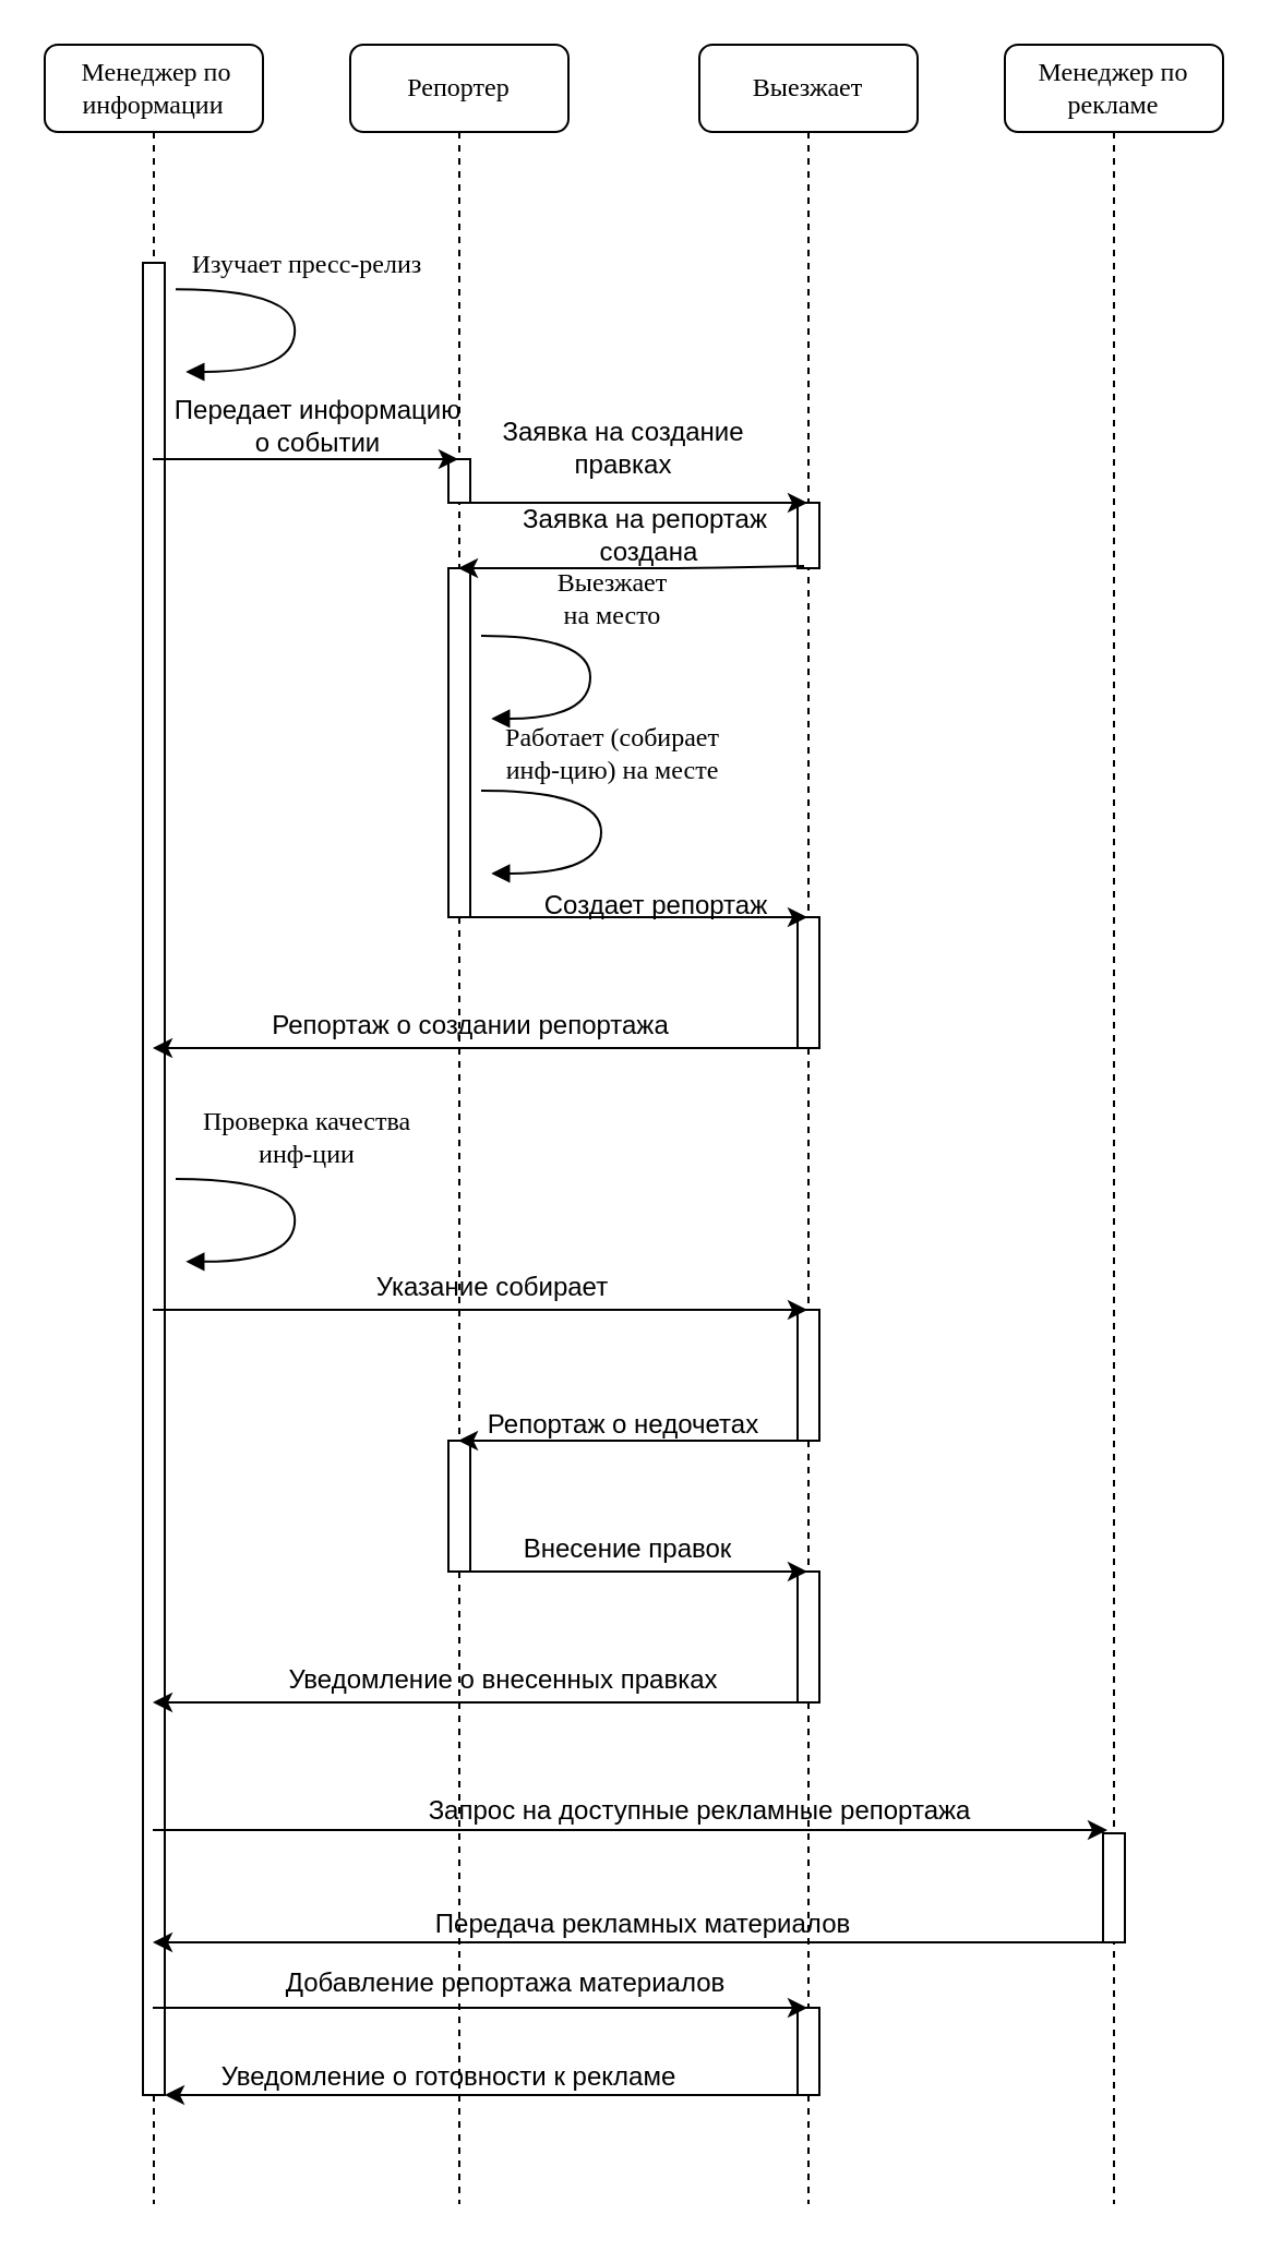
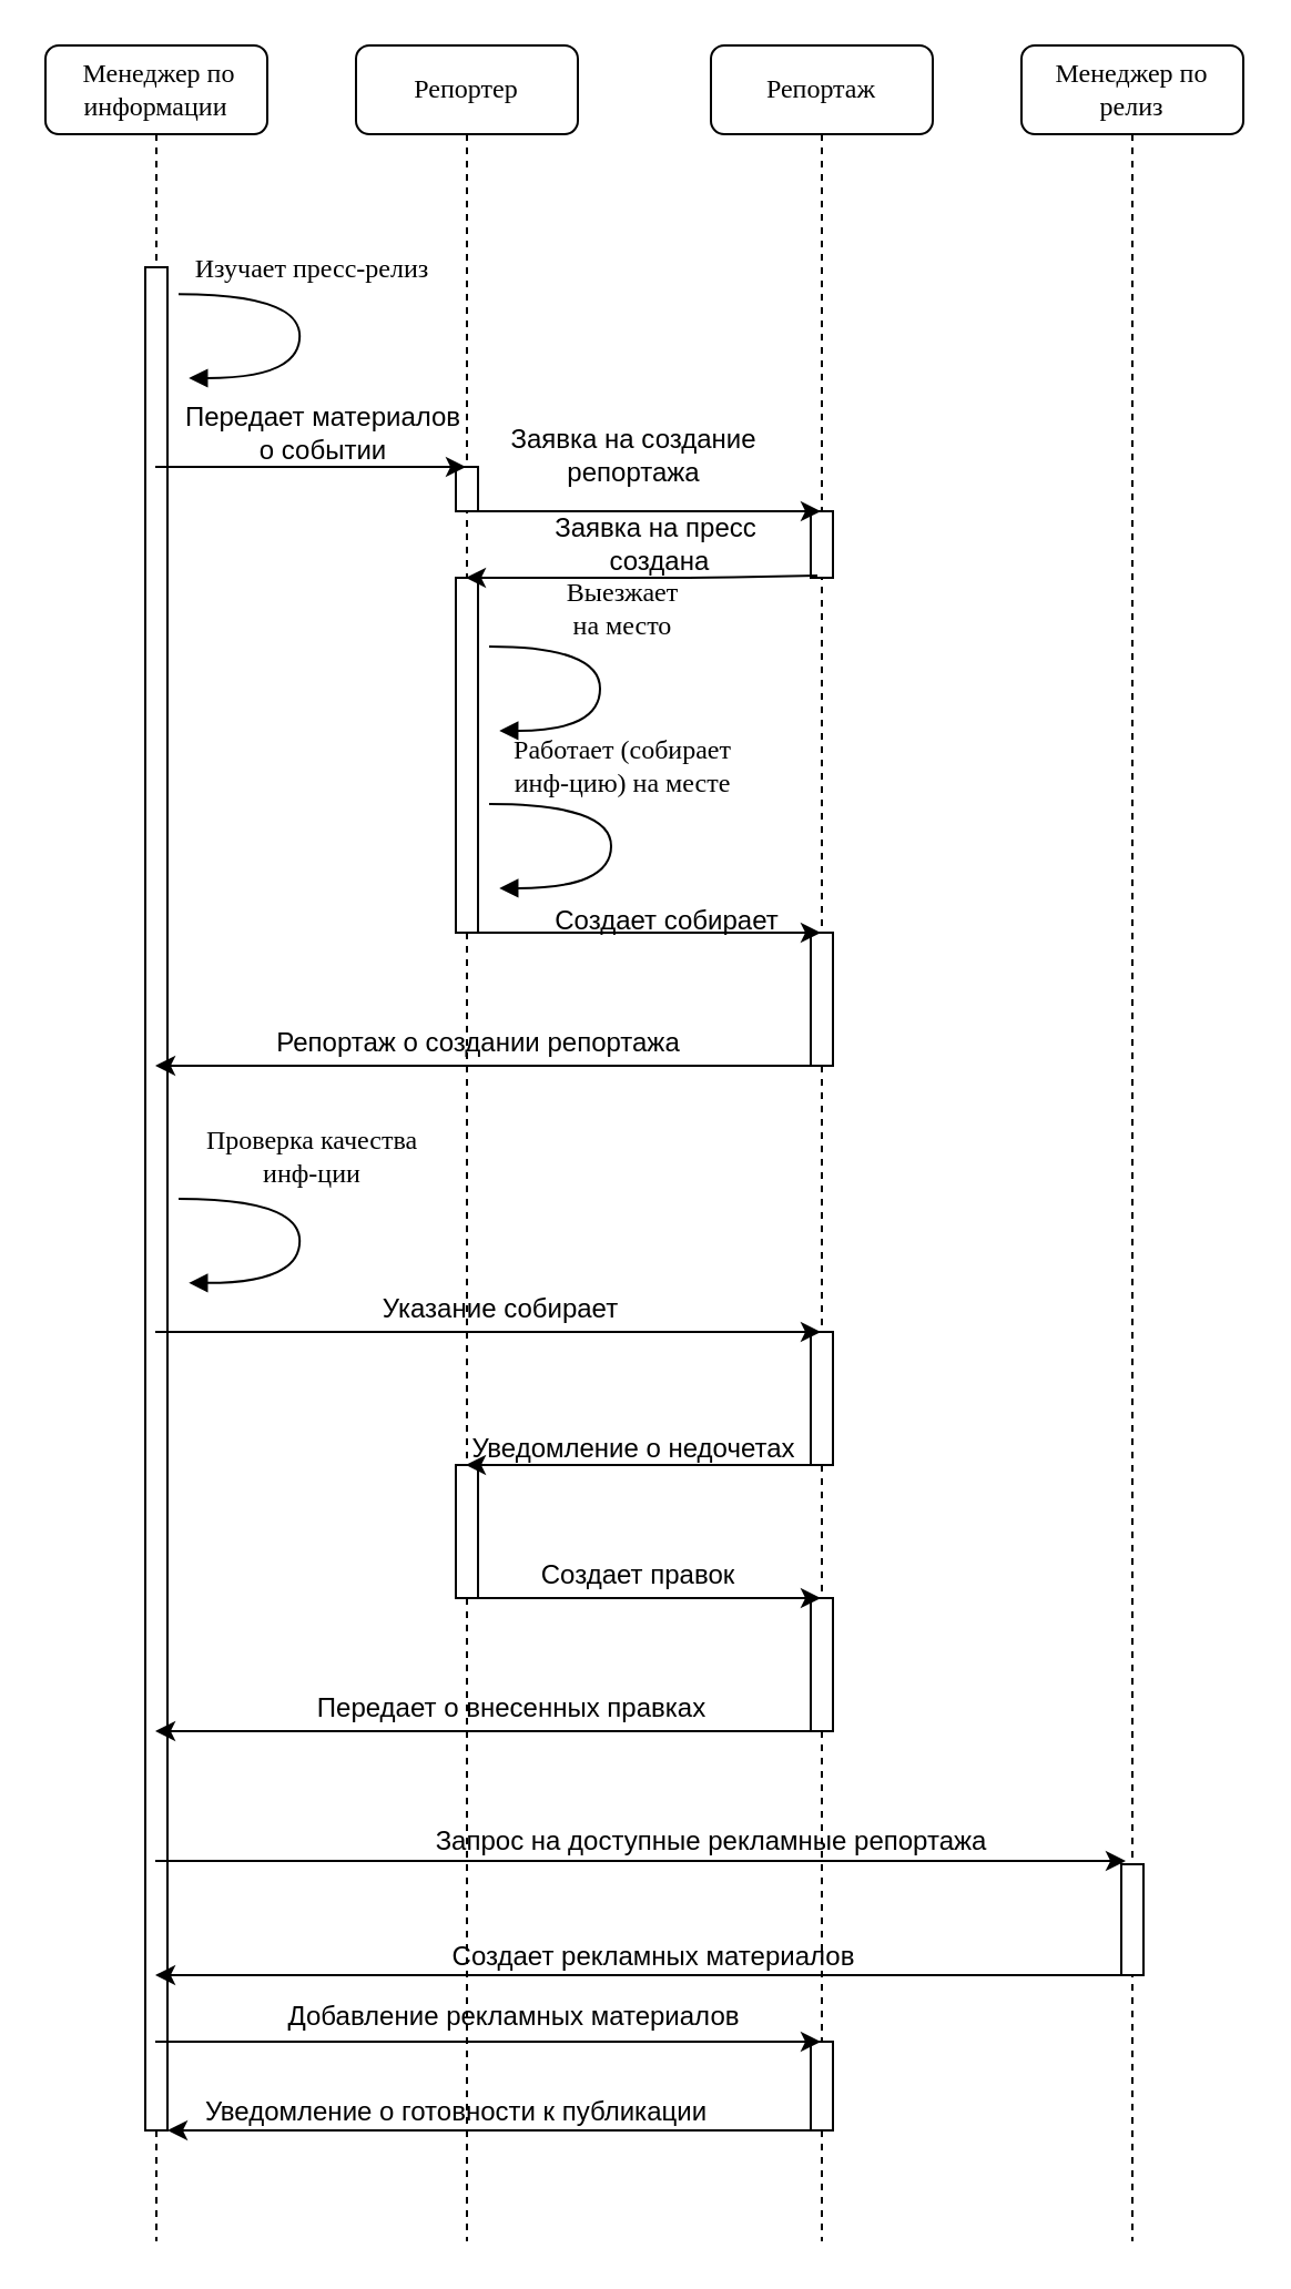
  <mxCell id="0" />
  <mxCell id="1" parent="0" />
  <mxCell id="2" value="Репортер" style="shape=umlLifeline;perimeter=lifelinePerimeter;whiteSpace=wrap;html=1;container=1;collapsible=0;recursiveResize=0;outlineConnect=0;rounded=1;shadow=0;comic=0;labelBackgroundColor=none;strokeWidth=1;fontFamily=Verdana;fontSize=12;align=center;" parent="1" vertex="1"><mxGeometry x="160" y="20" width="100" height="990" as="geometry" /></mxCell>
  <mxCell id="3" value="" style="html=1;points=[];perimeter=orthogonalPerimeter;rounded=0;shadow=0;comic=0;labelBackgroundColor=none;strokeWidth=1;fontFamily=Verdana;fontSize=12;align=center;" parent="2" vertex="1"><mxGeometry x="45" y="190" width="10" height="20" as="geometry" /></mxCell>
  <mxCell id="4" value="" style="html=1;points=[];perimeter=orthogonalPerimeter;rounded=0;shadow=0;comic=0;labelBackgroundColor=none;strokeWidth=1;fontFamily=Verdana;fontSize=12;align=center;" vertex="1" parent="2"><mxGeometry x="45" y="640" width="10" height="60" as="geometry" /></mxCell>
  <mxCell id="5" value="" style="html=1;points=[];perimeter=orthogonalPerimeter;rounded=0;shadow=0;comic=0;labelBackgroundColor=none;strokeWidth=1;fontFamily=Verdana;fontSize=12;align=center;" vertex="1" parent="2"><mxGeometry x="45" y="240" width="10" height="160" as="geometry" /></mxCell>
- <mxCell id="6" value="Добавление репортажа материалов" style="text;html=1;align=center;verticalAlign=middle;resizable=0;points=[];autosize=1;" vertex="1" parent="2"><mxGeometry x="-39.5" y="879" width="220" height="20" as="geometry" /></mxCell>
- <mxCell id="7" value="Уведомление о готовности к рекламе" style="text;html=1;align=center;verticalAlign=middle;resizable=0;points=[];autosize=1;" vertex="1" parent="2"><mxGeometry x="-80" y="922" width="250" height="20" as="geometry" /></mxCell>
- <mxCell id="8" value="Выезжает" style="shape=umlLifeline;perimeter=lifelinePerimeter;whiteSpace=wrap;html=1;container=1;collapsible=0;recursiveResize=0;outlineConnect=0;rounded=1;shadow=0;comic=0;labelBackgroundColor=none;strokeWidth=1;fontFamily=Verdana;fontSize=12;align=center;" parent="1" vertex="1"><mxGeometry x="320" y="20" width="100" height="990" as="geometry" /></mxCell>
+ <mxCell id="6" value="Добавление рекламных материалов" style="text;html=1;align=center;verticalAlign=middle;resizable=0;points=[];autosize=1;" vertex="1" parent="2"><mxGeometry x="-39.5" y="879" width="220" height="20" as="geometry" /></mxCell>
+ <mxCell id="7" value="Уведомление о готовности к публикации" style="text;html=1;align=center;verticalAlign=middle;resizable=0;points=[];autosize=1;" vertex="1" parent="2"><mxGeometry x="-80" y="922" width="250" height="20" as="geometry" /></mxCell>
+ <mxCell id="8" value="Репортаж" style="shape=umlLifeline;perimeter=lifelinePerimeter;whiteSpace=wrap;html=1;container=1;collapsible=0;recursiveResize=0;outlineConnect=0;rounded=1;shadow=0;comic=0;labelBackgroundColor=none;strokeWidth=1;fontFamily=Verdana;fontSize=12;align=center;" parent="1" vertex="1"><mxGeometry x="320" y="20" width="100" height="990" as="geometry" /></mxCell>
  <mxCell id="9" value="" style="html=1;points=[];perimeter=orthogonalPerimeter;rounded=0;shadow=0;comic=0;labelBackgroundColor=none;strokeWidth=1;fontFamily=Verdana;fontSize=12;align=center;" parent="8" vertex="1"><mxGeometry x="45" y="210" width="10" height="30" as="geometry" /></mxCell>
  <mxCell id="10" value="" style="html=1;points=[];perimeter=orthogonalPerimeter;rounded=0;shadow=0;comic=0;labelBackgroundColor=none;strokeWidth=1;fontFamily=Verdana;fontSize=12;align=center;" vertex="1" parent="8"><mxGeometry x="45" y="580" width="10" height="60" as="geometry" /></mxCell>
  <mxCell id="11" value="" style="html=1;points=[];perimeter=orthogonalPerimeter;rounded=0;shadow=0;comic=0;labelBackgroundColor=none;strokeWidth=1;fontFamily=Verdana;fontSize=12;align=center;" vertex="1" parent="8"><mxGeometry x="45" y="400" width="10" height="60" as="geometry" /></mxCell>
  <mxCell id="12" value="" style="html=1;points=[];perimeter=orthogonalPerimeter;rounded=0;shadow=0;comic=0;labelBackgroundColor=none;strokeWidth=1;fontFamily=Verdana;fontSize=12;align=center;" vertex="1" parent="8"><mxGeometry x="45" y="700" width="10" height="60" as="geometry" /></mxCell>
  <mxCell id="13" value="" style="html=1;points=[];perimeter=orthogonalPerimeter;rounded=0;shadow=0;comic=0;labelBackgroundColor=none;strokeWidth=1;fontFamily=Verdana;fontSize=12;align=center;" vertex="1" parent="8"><mxGeometry x="45" y="900" width="10" height="40" as="geometry" /></mxCell>
- <mxCell id="14" value="Менеджер по&lt;br&gt;рекламе" style="shape=umlLifeline;perimeter=lifelinePerimeter;whiteSpace=wrap;html=1;container=1;collapsible=0;recursiveResize=0;outlineConnect=0;rounded=1;shadow=0;comic=0;labelBackgroundColor=none;strokeWidth=1;fontFamily=Verdana;fontSize=12;align=center;" parent="1" vertex="1"><mxGeometry x="460" y="20" width="100" height="990" as="geometry" /></mxCell>
+ <mxCell id="14" value="Менеджер по&lt;br&gt;релиз" style="shape=umlLifeline;perimeter=lifelinePerimeter;whiteSpace=wrap;html=1;container=1;collapsible=0;recursiveResize=0;outlineConnect=0;rounded=1;shadow=0;comic=0;labelBackgroundColor=none;strokeWidth=1;fontFamily=Verdana;fontSize=12;align=center;" parent="1" vertex="1"><mxGeometry x="460" y="20" width="100" height="990" as="geometry" /></mxCell>
  <mxCell id="15" value="" style="html=1;points=[];perimeter=orthogonalPerimeter;rounded=0;shadow=0;comic=0;labelBackgroundColor=none;strokeWidth=1;fontFamily=Verdana;fontSize=12;align=center;" parent="14" vertex="1"><mxGeometry x="45" y="820" width="10" height="50" as="geometry" /></mxCell>
  <mxCell id="16" value="&amp;nbsp;Менеджер по&lt;br&gt;информации" style="shape=umlLifeline;perimeter=lifelinePerimeter;whiteSpace=wrap;html=1;container=1;collapsible=0;recursiveResize=0;outlineConnect=0;rounded=1;shadow=0;comic=0;labelBackgroundColor=none;strokeWidth=1;fontFamily=Verdana;fontSize=12;align=center;" parent="1" vertex="1"><mxGeometry x="20" y="20" width="100" height="990" as="geometry" /></mxCell>
  <mxCell id="17" value="" style="html=1;points=[];perimeter=orthogonalPerimeter;rounded=0;shadow=0;comic=0;labelBackgroundColor=none;strokeWidth=1;fontFamily=Verdana;fontSize=12;align=center;" parent="16" vertex="1"><mxGeometry x="45" y="100" width="10" height="840" as="geometry" /></mxCell>
  <mxCell id="18" value="Изучает пресс-релиз" style="html=1;verticalAlign=bottom;endArrow=block;labelBackgroundColor=none;fontFamily=Verdana;fontSize=12;elbow=vertical;edgeStyle=orthogonalEdgeStyle;curved=1;entryX=1;entryY=0.286;entryPerimeter=0;exitX=1.038;exitY=0.345;exitPerimeter=0;" edge="1" parent="1"><mxGeometry x="-0.234" y="6" relative="1" as="geometry"><mxPoint x="80" y="132.08" as="sourcePoint" /><mxPoint x="84.62" y="170" as="targetPoint" /><Array as="points"><mxPoint x="134.62" y="131.98" /><mxPoint x="134.62" y="169.98" /></Array><mxPoint x="-1" y="-2" as="offset" /></mxGeometry></mxCell>
  <mxCell id="19" value="" style="endArrow=classic;html=1;" edge="1" parent="1" source="16" target="2"><mxGeometry width="50" height="50" relative="1" as="geometry"><mxPoint x="120" y="360" as="sourcePoint" /><mxPoint x="170" y="310" as="targetPoint" /><Array as="points"><mxPoint x="150" y="210" /></Array></mxGeometry></mxCell>
- <mxCell id="20" value="Передает информацию&lt;br&gt;о событии" style="text;html=1;align=center;verticalAlign=middle;resizable=0;points=[];autosize=1;" vertex="1" parent="1"><mxGeometry x="70" y="180" width="150" height="30" as="geometry" /></mxCell>
+ <mxCell id="20" value="Передает материалов&lt;br&gt;о событии" style="text;html=1;align=center;verticalAlign=middle;resizable=0;points=[];autosize=1;" vertex="1" parent="1"><mxGeometry x="70" y="180" width="150" height="30" as="geometry" /></mxCell>
  <mxCell id="21" value="Выезжает&lt;br&gt;на место" style="html=1;verticalAlign=bottom;endArrow=block;labelBackgroundColor=none;fontFamily=Verdana;fontSize=12;elbow=vertical;edgeStyle=orthogonalEdgeStyle;curved=1;entryX=1;entryY=0.286;entryPerimeter=0;exitX=1.038;exitY=0.345;exitPerimeter=0;" edge="1" parent="1"><mxGeometry x="-0.25" y="-10" relative="1" as="geometry"><mxPoint x="220" y="291.04" as="sourcePoint" /><mxPoint x="224.62" y="328.96" as="targetPoint" /><Array as="points"><mxPoint x="270" y="291" /><mxPoint x="270" y="329" /></Array><mxPoint x="20" as="offset" /></mxGeometry></mxCell>
  <mxCell id="22" value="Работает (собирает&lt;br&gt;инф-цию) на месте" style="html=1;verticalAlign=bottom;endArrow=block;labelBackgroundColor=none;fontFamily=Verdana;fontSize=12;elbow=vertical;edgeStyle=orthogonalEdgeStyle;curved=1;entryX=1;entryY=0.286;entryPerimeter=0;exitX=1.038;exitY=0.345;exitPerimeter=0;" edge="1" parent="1"><mxGeometry x="-0.233" y="-5" relative="1" as="geometry"><mxPoint x="220" y="362.04" as="sourcePoint" /><mxPoint x="224.62" y="399.96" as="targetPoint" /><Array as="points"><mxPoint x="275" y="362" /><mxPoint x="275" y="400" /></Array><mxPoint x="10" as="offset" /></mxGeometry></mxCell>
  <mxCell id="23" value="" style="endArrow=classic;html=1;" edge="1" parent="1" source="2" target="8"><mxGeometry width="50" height="50" relative="1" as="geometry"><mxPoint x="290" y="550" as="sourcePoint" /><mxPoint x="340" y="500" as="targetPoint" /><Array as="points"><mxPoint x="250" y="420" /></Array></mxGeometry></mxCell>
- <mxCell id="24" value="Создает репортаж" style="text;html=1;align=center;verticalAlign=middle;resizable=0;points=[];autosize=1;" vertex="1" parent="1"><mxGeometry x="240" y="405" width="120" height="20" as="geometry" /></mxCell>
+ <mxCell id="24" value="Создает собирает" style="text;html=1;align=center;verticalAlign=middle;resizable=0;points=[];autosize=1;" vertex="1" parent="1"><mxGeometry x="240" y="405" width="120" height="20" as="geometry" /></mxCell>
  <mxCell id="25" value="" style="endArrow=classic;html=1;" edge="1" parent="1" source="8" target="16"><mxGeometry width="50" height="50" relative="1" as="geometry"><mxPoint x="250" y="640" as="sourcePoint" /><mxPoint x="300" y="590" as="targetPoint" /><Array as="points"><mxPoint x="330" y="480" /><mxPoint x="290" y="480" /></Array></mxGeometry></mxCell>
  <mxCell id="26" value="Репортаж о создании репортажа" style="text;html=1;align=center;verticalAlign=middle;resizable=0;points=[];autosize=1;" vertex="1" parent="1"><mxGeometry x="105" y="460" width="220" height="20" as="geometry" /></mxCell>
  <mxCell id="27" value="Проверка качества&lt;br&gt;инф-ции" style="html=1;verticalAlign=bottom;endArrow=block;labelBackgroundColor=none;fontFamily=Verdana;fontSize=12;elbow=vertical;edgeStyle=orthogonalEdgeStyle;curved=1;entryX=1;entryY=0.286;entryPerimeter=0;exitX=1.038;exitY=0.345;exitPerimeter=0;" edge="1" parent="1"><mxGeometry x="-0.234" y="6" relative="1" as="geometry"><mxPoint x="80" y="540" as="sourcePoint" /><mxPoint x="84.62" y="577.92" as="targetPoint" /><Array as="points"><mxPoint x="134.62" y="539.9" /><mxPoint x="134.62" y="577.9" /></Array><mxPoint x="-1" y="-2" as="offset" /></mxGeometry></mxCell>
  <mxCell id="28" value="" style="endArrow=classic;html=1;" edge="1" parent="1" source="16" target="8"><mxGeometry width="50" height="50" relative="1" as="geometry"><mxPoint x="140" y="680" as="sourcePoint" /><mxPoint x="310" y="620" as="targetPoint" /><Array as="points"><mxPoint x="130" y="600" /></Array></mxGeometry></mxCell>
  <mxCell id="29" value="Указание собирает" style="text;html=1;align=center;verticalAlign=middle;resizable=0;points=[];autosize=1;" vertex="1" parent="1"><mxGeometry x="160" y="580" width="130" height="20" as="geometry" /></mxCell>
  <mxCell id="30" value="" style="endArrow=classic;html=1;" edge="1" parent="1" source="8" target="2"><mxGeometry width="50" height="50" relative="1" as="geometry"><mxPoint x="280" y="740" as="sourcePoint" /><mxPoint x="340" y="720" as="targetPoint" /><Array as="points"><mxPoint x="250" y="660" /></Array></mxGeometry></mxCell>
- <mxCell id="31" value="Репортаж о недочетах" style="text;html=1;align=center;verticalAlign=middle;resizable=0;points=[];autosize=1;" vertex="1" parent="1"><mxGeometry x="200" y="643" width="170" height="20" as="geometry" /></mxCell>
+ <mxCell id="31" value="Уведомление о недочетах" style="text;html=1;align=center;verticalAlign=middle;resizable=0;points=[];autosize=1;" vertex="1" parent="1"><mxGeometry x="200" y="643" width="170" height="20" as="geometry" /></mxCell>
  <mxCell id="32" value="" style="endArrow=classic;html=1;" edge="1" parent="1" source="2" target="8"><mxGeometry width="50" height="50" relative="1" as="geometry"><mxPoint x="370" y="370" as="sourcePoint" /><mxPoint x="420" y="320" as="targetPoint" /><Array as="points"><mxPoint x="280" y="230" /></Array></mxGeometry></mxCell>
- <mxCell id="33" value="Заявка на создание&lt;br&gt;правках" style="text;html=1;align=center;verticalAlign=middle;resizable=0;points=[];autosize=1;" vertex="1" parent="1"><mxGeometry x="220" y="190" width="130" height="30" as="geometry" /></mxCell>
+ <mxCell id="33" value="Заявка на создание&lt;br&gt;репортажа" style="text;html=1;align=center;verticalAlign=middle;resizable=0;points=[];autosize=1;" vertex="1" parent="1"><mxGeometry x="220" y="190" width="130" height="30" as="geometry" /></mxCell>
  <mxCell id="34" value="" style="endArrow=classic;html=1;exitX=0.3;exitY=0.967;exitDx=0;exitDy=0;exitPerimeter=0;" edge="1" parent="1" source="9" target="2"><mxGeometry width="50" height="50" relative="1" as="geometry"><mxPoint x="360" y="250" as="sourcePoint" /><mxPoint x="360" y="310" as="targetPoint" /><Array as="points"><mxPoint x="320" y="260" /></Array></mxGeometry></mxCell>
- <mxCell id="35" value="Заявка на репортаж&lt;br&gt;&amp;nbsp;создана" style="text;html=1;align=center;verticalAlign=middle;resizable=0;points=[];autosize=1;" vertex="1" parent="1"><mxGeometry x="230" y="230" width="130" height="30" as="geometry" /></mxCell>
+ <mxCell id="35" value="Заявка на пресс&lt;br&gt;&amp;nbsp;создана" style="text;html=1;align=center;verticalAlign=middle;resizable=0;points=[];autosize=1;" vertex="1" parent="1"><mxGeometry x="230" y="230" width="130" height="30" as="geometry" /></mxCell>
  <mxCell id="36" value="" style="endArrow=classic;html=1;" edge="1" parent="1" source="2" target="8"><mxGeometry width="50" height="50" relative="1" as="geometry"><mxPoint x="370" y="680" as="sourcePoint" /><mxPoint x="420" y="630" as="targetPoint" /><Array as="points"><mxPoint x="310" y="720" /></Array></mxGeometry></mxCell>
- <mxCell id="37" value="Внесение правок" style="text;html=1;align=center;verticalAlign=middle;resizable=0;points=[];autosize=1;" vertex="1" parent="1"><mxGeometry x="232" y="700" width="110" height="20" as="geometry" /></mxCell>
+ <mxCell id="37" value="Создает правок" style="text;html=1;align=center;verticalAlign=middle;resizable=0;points=[];autosize=1;" vertex="1" parent="1"><mxGeometry x="232" y="700" width="110" height="20" as="geometry" /></mxCell>
  <mxCell id="38" value="" style="endArrow=classic;html=1;" edge="1" parent="1" source="8" target="16"><mxGeometry width="50" height="50" relative="1" as="geometry"><mxPoint x="290" y="850" as="sourcePoint" /><mxPoint x="340" y="800" as="targetPoint" /><Array as="points"><mxPoint x="260" y="780" /></Array></mxGeometry></mxCell>
- <mxCell id="39" value="Уведомление о внесенных правках" style="text;html=1;align=center;verticalAlign=middle;resizable=0;points=[];autosize=1;" vertex="1" parent="1"><mxGeometry x="120" y="760" width="220" height="20" as="geometry" /></mxCell>
+ <mxCell id="39" value="Передает о внесенных правках" style="text;html=1;align=center;verticalAlign=middle;resizable=0;points=[];autosize=1;" vertex="1" parent="1"><mxGeometry x="120" y="760" width="220" height="20" as="geometry" /></mxCell>
  <mxCell id="40" value="" style="endArrow=classic;html=1;entryX=0.2;entryY=-0.029;entryDx=0;entryDy=0;entryPerimeter=0;" edge="1" parent="1" source="16" target="15"><mxGeometry width="50" height="50" relative="1" as="geometry"><mxPoint x="120" y="1010" as="sourcePoint" /><mxPoint x="440" y="840" as="targetPoint" /></mxGeometry></mxCell>
  <mxCell id="41" value="Запрос на доступные рекламные репортажа" style="text;html=1;align=center;verticalAlign=middle;resizable=0;points=[];autosize=1;" vertex="1" parent="1"><mxGeometry x="185" y="820" width="270" height="20" as="geometry" /></mxCell>
  <mxCell id="42" value="" style="endArrow=classic;html=1;exitX=0.4;exitY=1;exitDx=0;exitDy=0;exitPerimeter=0;" edge="1" parent="1" source="15" target="16"><mxGeometry width="50" height="50" relative="1" as="geometry"><mxPoint x="280" y="1030" as="sourcePoint" /><mxPoint x="330" y="980" as="targetPoint" /><Array as="points"><mxPoint x="280" y="890" /></Array></mxGeometry></mxCell>
- <mxCell id="43" value="Передача рекламных материалов" style="text;html=1;align=center;verticalAlign=middle;resizable=0;points=[];autosize=1;" vertex="1" parent="1"><mxGeometry x="189" y="872" width="210" height="20" as="geometry" /></mxCell>
+ <mxCell id="43" value="Создает рекламных материалов" style="text;html=1;align=center;verticalAlign=middle;resizable=0;points=[];autosize=1;" vertex="1" parent="1"><mxGeometry x="189" y="872" width="210" height="20" as="geometry" /></mxCell>
  <mxCell id="44" value="" style="endArrow=classic;html=1;" edge="1" parent="1" source="16" target="8"><mxGeometry width="50" height="50" relative="1" as="geometry"><mxPoint x="320" y="1030" as="sourcePoint" /><mxPoint x="370" y="980" as="targetPoint" /><Array as="points"><mxPoint x="160" y="920" /><mxPoint x="220" y="920" /></Array></mxGeometry></mxCell>
  <mxCell id="45" value="" style="endArrow=classic;html=1;" edge="1" parent="1" source="8" target="17"><mxGeometry width="50" height="50" relative="1" as="geometry"><mxPoint x="190" y="1020" as="sourcePoint" /><mxPoint x="240" y="1010" as="targetPoint" /><Array as="points"><mxPoint x="260" y="960" /></Array></mxGeometry></mxCell>
